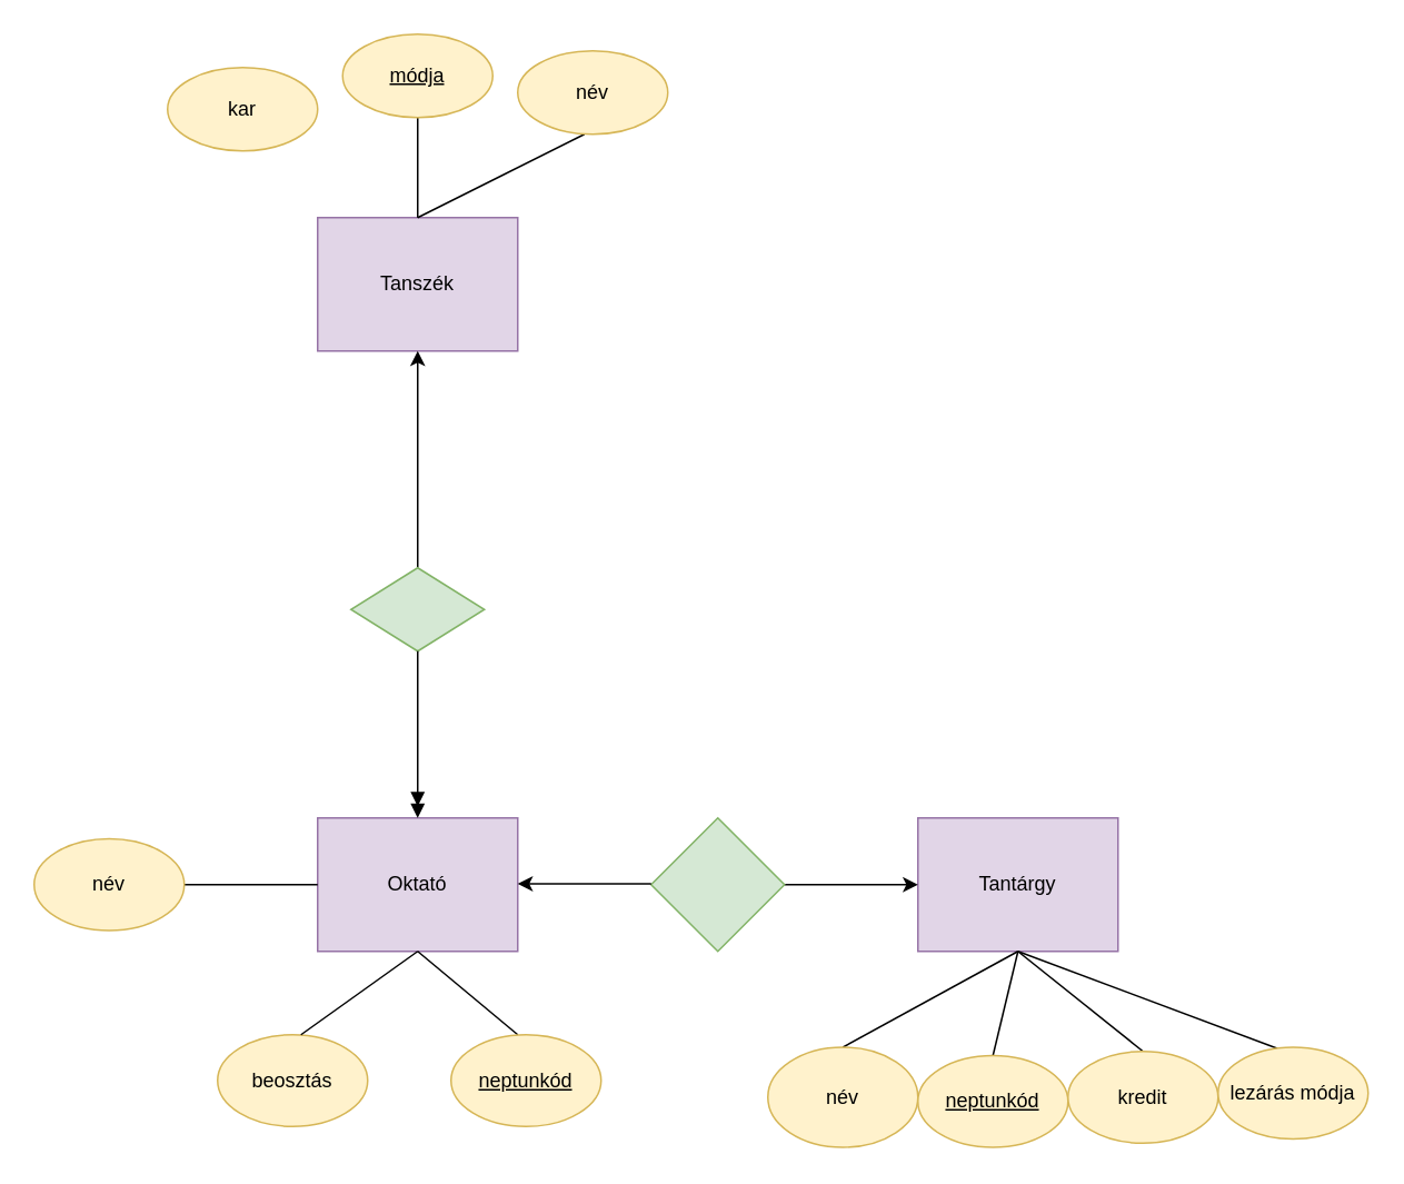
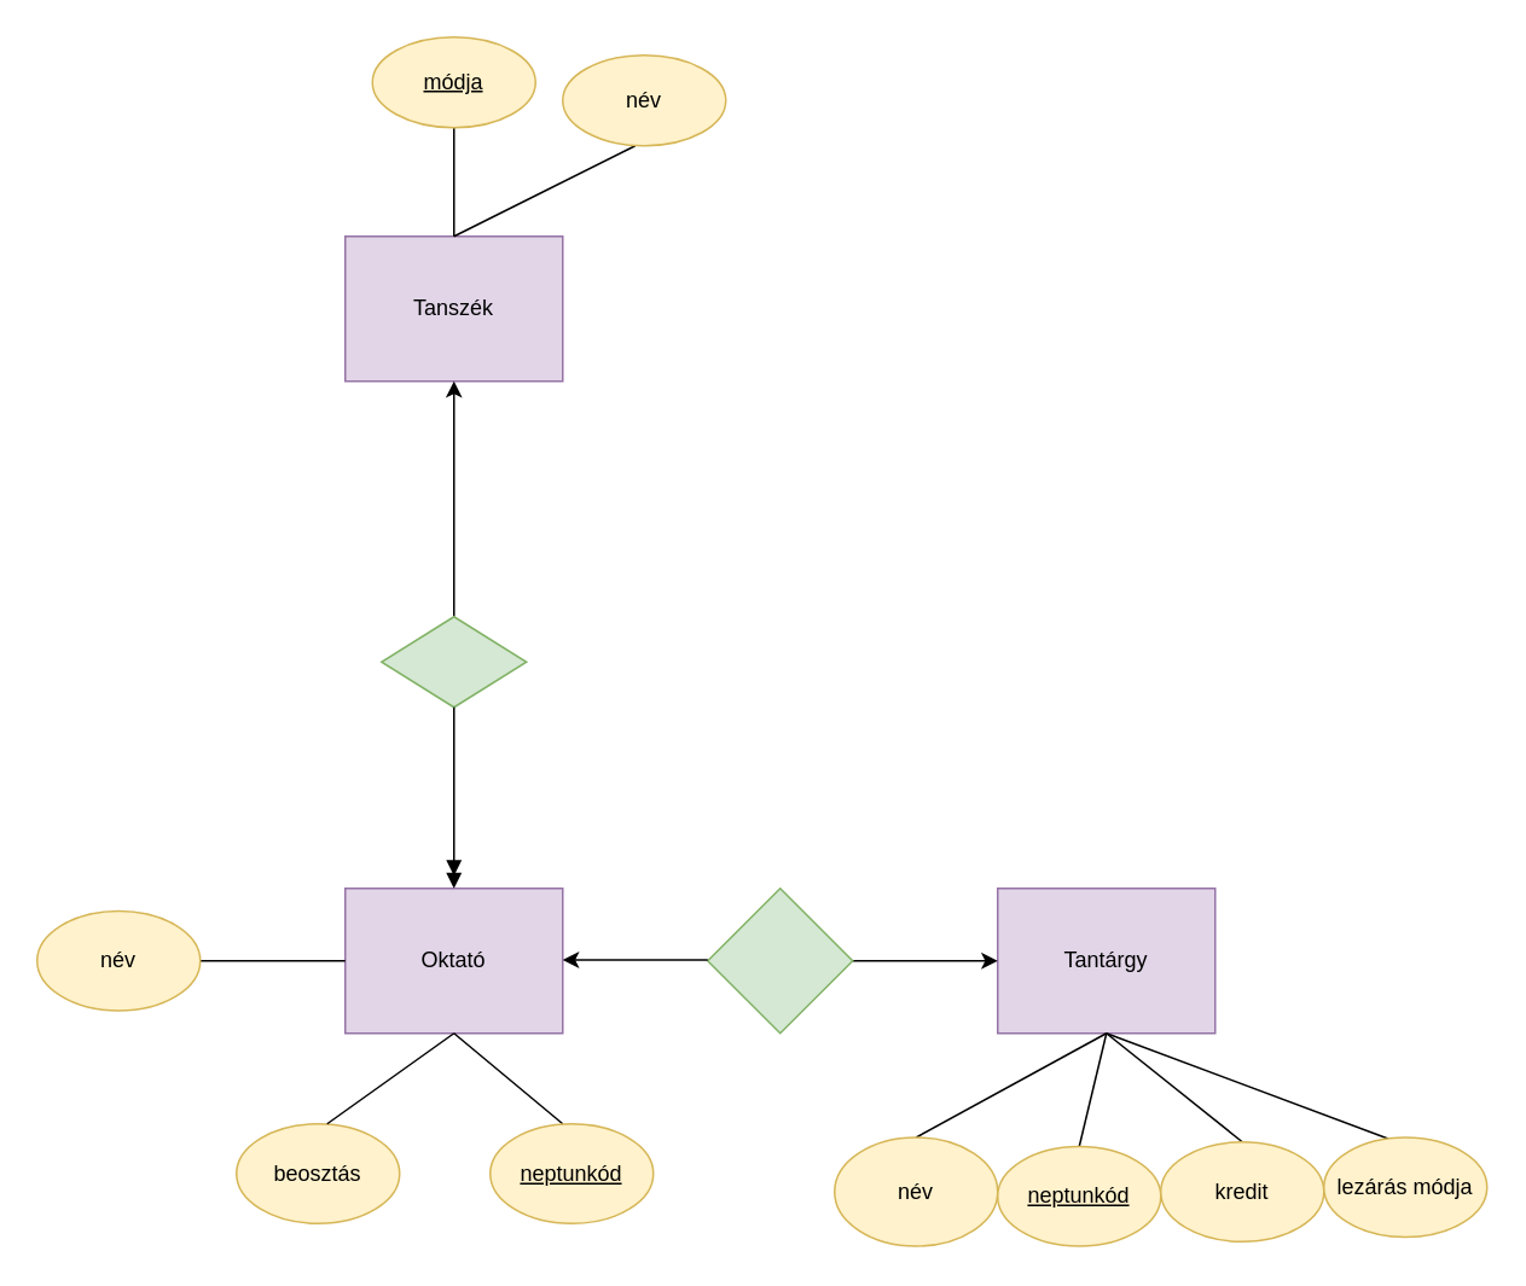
  <mxCell id="0" />
  <mxCell id="1" parent="0" />
  <mxCell id="2" value="Tanszék" style="rounded=0;whiteSpace=wrap;html=1;fillColor=#e1d5e7;strokeColor=#9673a6;" vertex="1" parent="1"><mxGeometry x="190" y="130" width="120" height="80" as="geometry" /></mxCell>
  <mxCell id="3" value="Oktató" style="rounded=0;whiteSpace=wrap;html=1;fillColor=#e1d5e7;strokeColor=#9673a6;" vertex="1" parent="1"><mxGeometry x="190" y="490" width="120" height="80" as="geometry" /></mxCell>
  <mxCell id="4" value="" style="endArrow=none;html=1;rounded=0;exitX=0.5;exitY=1;exitDx=0;exitDy=0;endFill=0;startArrow=classic;startFill=1;" edge="1" parent="1" source="2"><mxGeometry width="50" height="50" relative="1" as="geometry"><mxPoint x="130" y="340" as="sourcePoint" /><mxPoint x="250" y="340" as="targetPoint" /><Array as="points" /></mxGeometry></mxCell>
  <mxCell id="5" value="" style="rhombus;whiteSpace=wrap;html=1;fillColor=#d5e8d4;strokeColor=#82b366;" vertex="1" parent="1"><mxGeometry x="210" y="340" width="80" height="50" as="geometry" /></mxCell>
  <mxCell id="6" value="" style="endArrow=doubleBlock;html=1;rounded=0;endFill=1;startArrow=none;startFill=0;entryX=0.5;entryY=0;entryDx=0;entryDy=0;exitX=0.5;exitY=1;exitDx=0;exitDy=0;" edge="1" parent="1" source="5" target="3"><mxGeometry width="50" height="50" relative="1" as="geometry"><mxPoint x="250" y="410" as="sourcePoint" /><mxPoint x="300" y="420" as="targetPoint" /></mxGeometry></mxCell>
  <mxCell id="7" value="Tantárgy" style="rounded=0;whiteSpace=wrap;html=1;fillColor=#e1d5e7;strokeColor=#9673a6;" vertex="1" parent="1"><mxGeometry x="550" y="490" width="120" height="80" as="geometry" /></mxCell>
  <mxCell id="8" value="" style="endArrow=classic;html=1;rounded=0;entryX=0;entryY=0.5;entryDx=0;entryDy=0;exitX=1;exitY=0.5;exitDx=0;exitDy=0;" edge="1" parent="1" source="9" target="7"><mxGeometry width="50" height="50" relative="1" as="geometry"><mxPoint x="430" y="530" as="sourcePoint" /><mxPoint x="480" y="480" as="targetPoint" /></mxGeometry></mxCell>
  <mxCell id="9" value="" style="rhombus;whiteSpace=wrap;html=1;fillColor=#d5e8d4;strokeColor=#82b366;" vertex="1" parent="1"><mxGeometry x="390" y="490" width="80" height="80" as="geometry" /></mxCell>
  <mxCell id="10" value="" style="endArrow=none;html=1;rounded=0;entryX=0;entryY=0.5;entryDx=0;entryDy=0;exitX=1;exitY=0.5;exitDx=0;exitDy=0;startArrow=classic;startFill=1;endFill=0;" edge="1" parent="1"><mxGeometry width="50" height="50" relative="1" as="geometry"><mxPoint x="310" y="529.5" as="sourcePoint" /><mxPoint x="390" y="529.5" as="targetPoint" /></mxGeometry></mxCell>
  <mxCell id="11" value="" style="endArrow=none;html=1;rounded=0;" edge="1" parent="1"><mxGeometry width="50" height="50" relative="1" as="geometry"><mxPoint x="250" y="130" as="sourcePoint" /><mxPoint x="350" y="80" as="targetPoint" /></mxGeometry></mxCell>
  <mxCell id="12" value="" style="endArrow=none;html=1;rounded=0;exitX=0.5;exitY=0;exitDx=0;exitDy=0;" edge="1" parent="1" source="2"><mxGeometry width="50" height="50" relative="1" as="geometry"><mxPoint x="225" y="120" as="sourcePoint" /><mxPoint x="250" y="70" as="targetPoint" /></mxGeometry></mxCell>
- <mxCell id="13" value="kar" style="ellipse;whiteSpace=wrap;html=1;fillColor=#fff2cc;strokeColor=#d6b656;" vertex="1" parent="1"><mxGeometry x="100" y="40" width="90" height="50" as="geometry" /></mxCell>
  <mxCell id="14" value="&lt;u&gt;módja&lt;/u&gt;" style="ellipse;whiteSpace=wrap;html=1;fillColor=#fff2cc;strokeColor=#d6b656;" vertex="1" parent="1"><mxGeometry x="205" y="20" width="90" height="50" as="geometry" /></mxCell>
  <mxCell id="15" value="név" style="ellipse;whiteSpace=wrap;html=1;fillColor=#fff2cc;strokeColor=#d6b656;" vertex="1" parent="1"><mxGeometry x="310" y="30" width="90" height="50" as="geometry" /></mxCell>
  <mxCell id="16" value="" style="endArrow=none;html=1;rounded=0;" edge="1" parent="1"><mxGeometry width="50" height="50" relative="1" as="geometry"><mxPoint x="110" y="530" as="sourcePoint" /><mxPoint x="190" y="530" as="targetPoint" /></mxGeometry></mxCell>
  <mxCell id="17" value="név" style="ellipse;whiteSpace=wrap;html=1;fillColor=#fff2cc;strokeColor=#d6b656;" vertex="1" parent="1"><mxGeometry x="20" y="502.5" width="90" height="55" as="geometry" /></mxCell>
  <mxCell id="18" value="beosztás" style="ellipse;whiteSpace=wrap;html=1;fillColor=#fff2cc;strokeColor=#d6b656;" vertex="1" parent="1"><mxGeometry x="130" y="620" width="90" height="55" as="geometry" /></mxCell>
  <mxCell id="19" value="" style="endArrow=none;html=1;rounded=0;entryX=0.5;entryY=1;entryDx=0;entryDy=0;" edge="1" parent="1" target="3"><mxGeometry width="50" height="50" relative="1" as="geometry"><mxPoint x="180" y="620" as="sourcePoint" /><mxPoint x="230" y="570" as="targetPoint" /></mxGeometry></mxCell>
  <mxCell id="20" value="" style="endArrow=none;html=1;rounded=0;entryX=0.5;entryY=1;entryDx=0;entryDy=0;" edge="1" parent="1" target="3"><mxGeometry width="50" height="50" relative="1" as="geometry"><mxPoint x="310" y="620" as="sourcePoint" /><mxPoint x="260" y="580" as="targetPoint" /></mxGeometry></mxCell>
  <mxCell id="21" value="&lt;u&gt;neptunkód&lt;/u&gt;" style="ellipse;whiteSpace=wrap;html=1;fillColor=#fff2cc;strokeColor=#d6b656;" vertex="1" parent="1"><mxGeometry x="270" y="620" width="90" height="55" as="geometry" /></mxCell>
  <mxCell id="22" value="" style="endArrow=none;html=1;rounded=0;exitX=0.5;exitY=0;exitDx=0;exitDy=0;" edge="1" parent="1" source="25"><mxGeometry width="50" height="50" relative="1" as="geometry"><mxPoint x="540" y="630" as="sourcePoint" /><mxPoint x="610" y="570" as="targetPoint" /></mxGeometry></mxCell>
  <mxCell id="23" value="" style="endArrow=none;html=1;rounded=0;entryX=0.5;entryY=1;entryDx=0;entryDy=0;exitX=0.5;exitY=0;exitDx=0;exitDy=0;" edge="1" parent="1" source="26" target="7"><mxGeometry width="50" height="50" relative="1" as="geometry"><mxPoint x="610" y="630" as="sourcePoint" /><mxPoint x="620" y="580" as="targetPoint" /></mxGeometry></mxCell>
  <mxCell id="24" value="" style="endArrow=none;html=1;rounded=0;exitX=0.5;exitY=0;exitDx=0;exitDy=0;" edge="1" parent="1" source="27"><mxGeometry width="50" height="50" relative="1" as="geometry"><mxPoint x="710" y="630" as="sourcePoint" /><mxPoint x="610" y="570" as="targetPoint" /></mxGeometry></mxCell>
  <mxCell id="25" value="név" style="ellipse;whiteSpace=wrap;html=1;fillColor=#fff2cc;strokeColor=#d6b656;" vertex="1" parent="1"><mxGeometry x="460" y="627.5" width="90" height="60" as="geometry" /></mxCell>
  <mxCell id="26" value="&lt;u&gt;neptunkód&lt;/u&gt;" style="ellipse;whiteSpace=wrap;html=1;fillColor=#fff2cc;strokeColor=#d6b656;" vertex="1" parent="1"><mxGeometry x="550" y="632.5" width="90" height="55" as="geometry" /></mxCell>
  <mxCell id="27" value="kredit" style="ellipse;whiteSpace=wrap;html=1;fillColor=#fff2cc;strokeColor=#d6b656;" vertex="1" parent="1"><mxGeometry x="640" y="630" width="90" height="55" as="geometry" /></mxCell>
  <mxCell id="28" value="" style="endArrow=none;html=1;rounded=0;entryX=0.433;entryY=0.036;entryDx=0;entryDy=0;entryPerimeter=0;" edge="1" parent="1" target="29"><mxGeometry width="50" height="50" relative="1" as="geometry"><mxPoint x="610" y="570" as="sourcePoint" /><mxPoint x="740" y="620" as="targetPoint" /></mxGeometry></mxCell>
  <mxCell id="29" value="lezárás módja" style="ellipse;whiteSpace=wrap;html=1;fillColor=#fff2cc;strokeColor=#d6b656;" vertex="1" parent="1"><mxGeometry x="730" y="627.5" width="90" height="55" as="geometry" /></mxCell>
